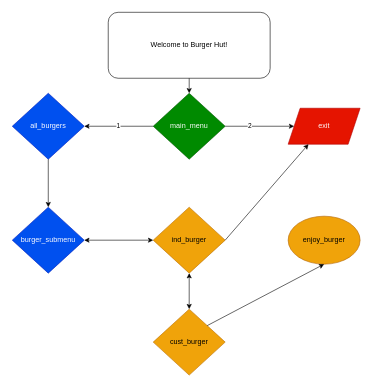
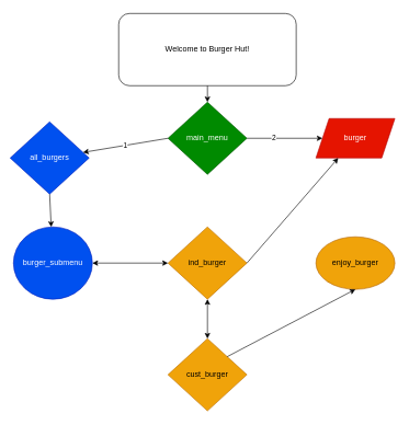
  <mxCell id="0" />
  <mxCell id="1" parent="0" />
  <mxCell id="2" value="Welcome to Burger Hut!" style="rounded=1;whiteSpace=wrap;html=1;" parent="1" vertex="1"><mxGeometry x="180" y="20" width="270" height="110" as="geometry" /></mxCell>
  <mxCell id="3" value="main_menu" style="rhombus;whiteSpace=wrap;html=1;fillColor=#008a00;fontColor=#ffffff;strokeColor=#005700;" parent="1" vertex="1"><mxGeometry x="255" y="155" width="120" height="110" as="geometry" /></mxCell>
- <mxCell id="4" value="all_burgers" style="rhombus;whiteSpace=wrap;html=1;fillColor=#0050ef;fontColor=#ffffff;strokeColor=#001DBC;" parent="1" vertex="1"><mxGeometry x="20" y="155" width="120" height="110" as="geometry" /></mxCell>
- <mxCell id="5" value="burger_submenu" style="rhombus;whiteSpace=wrap;html=1;fillColor=#0050ef;fontColor=#ffffff;strokeColor=#001DBC;" parent="1" vertex="1"><mxGeometry x="20" y="345" width="120" height="110" as="geometry" /></mxCell>
+ <mxCell id="4" value="all_burgers" style="rhombus;whiteSpace=wrap;html=1;fillColor=#0050ef;fontColor=#ffffff;strokeColor=#001DBC;" parent="1" vertex="1"><mxGeometry x="15" y="185" width="120" height="110" as="geometry" /></mxCell>
+ <mxCell id="5" value="burger_submenu" style="ellipse;whiteSpace=wrap;html=1;fillColor=#0050ef;fontColor=#ffffff;strokeColor=#001DBC;" parent="1" vertex="1"><mxGeometry x="20" y="345" width="120" height="110" as="geometry" /></mxCell>
  <mxCell id="6" value="ind_burger" style="rhombus;whiteSpace=wrap;html=1;fillColor=#f0a30a;fontColor=#000000;strokeColor=#BD7000;" parent="1" vertex="1"><mxGeometry x="255" y="345" width="120" height="110" as="geometry" /></mxCell>
  <mxCell id="7" value="cust_burger" style="rhombus;whiteSpace=wrap;html=1;fillColor=#f0a30a;fontColor=#000000;strokeColor=#BD7000;" parent="1" vertex="1"><mxGeometry x="255" y="515" width="120" height="110" as="geometry" /></mxCell>
- <mxCell id="8" value="exit" style="shape=parallelogram;perimeter=parallelogramPerimeter;whiteSpace=wrap;html=1;fixedSize=1;fillColor=#e51400;fontColor=#ffffff;strokeColor=#B20000;" parent="1" vertex="1"><mxGeometry x="480" y="180" width="120" height="60" as="geometry" /></mxCell>
+ <mxCell id="8" value="burger" style="shape=parallelogram;perimeter=parallelogramPerimeter;whiteSpace=wrap;html=1;fixedSize=1;fillColor=#e51400;fontColor=#ffffff;strokeColor=#B20000;" parent="1" vertex="1"><mxGeometry x="480" y="180" width="120" height="60" as="geometry" /></mxCell>
  <mxCell id="9" value="" style="endArrow=classic;html=1;" parent="1" source="2" target="3" edge="1"><mxGeometry width="50" height="50" relative="1" as="geometry"><mxPoint x="300" y="275" as="sourcePoint" /><mxPoint x="350" y="225" as="targetPoint" /></mxGeometry></mxCell>
  <mxCell id="10" value="1" style="endArrow=classic;html=1;exitX=0;exitY=0.5;exitDx=0;exitDy=0;" parent="1" source="3" target="4" edge="1"><mxGeometry width="50" height="50" relative="1" as="geometry"><mxPoint x="300" y="275" as="sourcePoint" /><mxPoint x="210" y="265" as="targetPoint" /></mxGeometry></mxCell>
  <mxCell id="11" value="enjoy_burger" style="ellipse;whiteSpace=wrap;html=1;fillColor=#f0a30a;strokeColor=#b46504;" parent="1" vertex="1"><mxGeometry x="480" y="360" width="120" height="80" as="geometry" /></mxCell>
  <mxCell id="12" value="" style="endArrow=classic;html=1;exitX=0.5;exitY=1;exitDx=0;exitDy=0;" parent="1" source="4" target="5" edge="1"><mxGeometry width="50" height="50" relative="1" as="geometry"><mxPoint x="300" y="275" as="sourcePoint" /><mxPoint x="350" y="225" as="targetPoint" /></mxGeometry></mxCell>
  <mxCell id="13" value="" style="endArrow=classic;startArrow=classic;html=1;exitX=1;exitY=0.5;exitDx=0;exitDy=0;entryX=0;entryY=0.5;entryDx=0;entryDy=0;" parent="1" source="5" target="6" edge="1"><mxGeometry width="50" height="50" relative="1" as="geometry"><mxPoint x="300" y="275" as="sourcePoint" /><mxPoint x="350" y="225" as="targetPoint" /></mxGeometry></mxCell>
  <mxCell id="14" value="" style="endArrow=classic;html=1;entryX=0.5;entryY=1;entryDx=0;entryDy=0;exitX=1;exitY=0;exitDx=0;exitDy=0;" parent="1" source="7" target="11" edge="1"><mxGeometry width="50" height="50" relative="1" as="geometry"><mxPoint x="300" y="445" as="sourcePoint" /><mxPoint x="350" y="395" as="targetPoint" /><Array as="points" /></mxGeometry></mxCell>
  <mxCell id="15" value="" style="endArrow=classic;html=1;exitX=1;exitY=0.5;exitDx=0;exitDy=0;" parent="1" source="6" target="8" edge="1"><mxGeometry width="50" height="50" relative="1" as="geometry"><mxPoint x="300" y="445" as="sourcePoint" /><mxPoint x="350" y="395" as="targetPoint" /></mxGeometry></mxCell>
  <mxCell id="16" value="" style="endArrow=classic;html=1;exitX=1;exitY=0.5;exitDx=0;exitDy=0;" parent="1" source="3" target="8" edge="1"><mxGeometry width="50" height="50" relative="1" as="geometry"><mxPoint x="300" y="365" as="sourcePoint" /><mxPoint x="350" y="315" as="targetPoint" /></mxGeometry></mxCell>
  <mxCell id="17" value="2" style="edgeLabel;html=1;align=center;verticalAlign=middle;resizable=0;points=[];" vertex="1" connectable="0" parent="16"><mxGeometry x="-0.301" y="2" relative="1" as="geometry"><mxPoint as="offset" /></mxGeometry></mxCell>
  <mxCell id="18" value="" style="endArrow=classic;startArrow=classic;html=1;exitX=0.5;exitY=0;exitDx=0;exitDy=0;entryX=0.5;entryY=1;entryDx=0;entryDy=0;" parent="1" source="7" target="6" edge="1"><mxGeometry width="50" height="50" relative="1" as="geometry"><mxPoint x="300" y="365" as="sourcePoint" /><mxPoint x="350" y="315" as="targetPoint" /></mxGeometry></mxCell>
